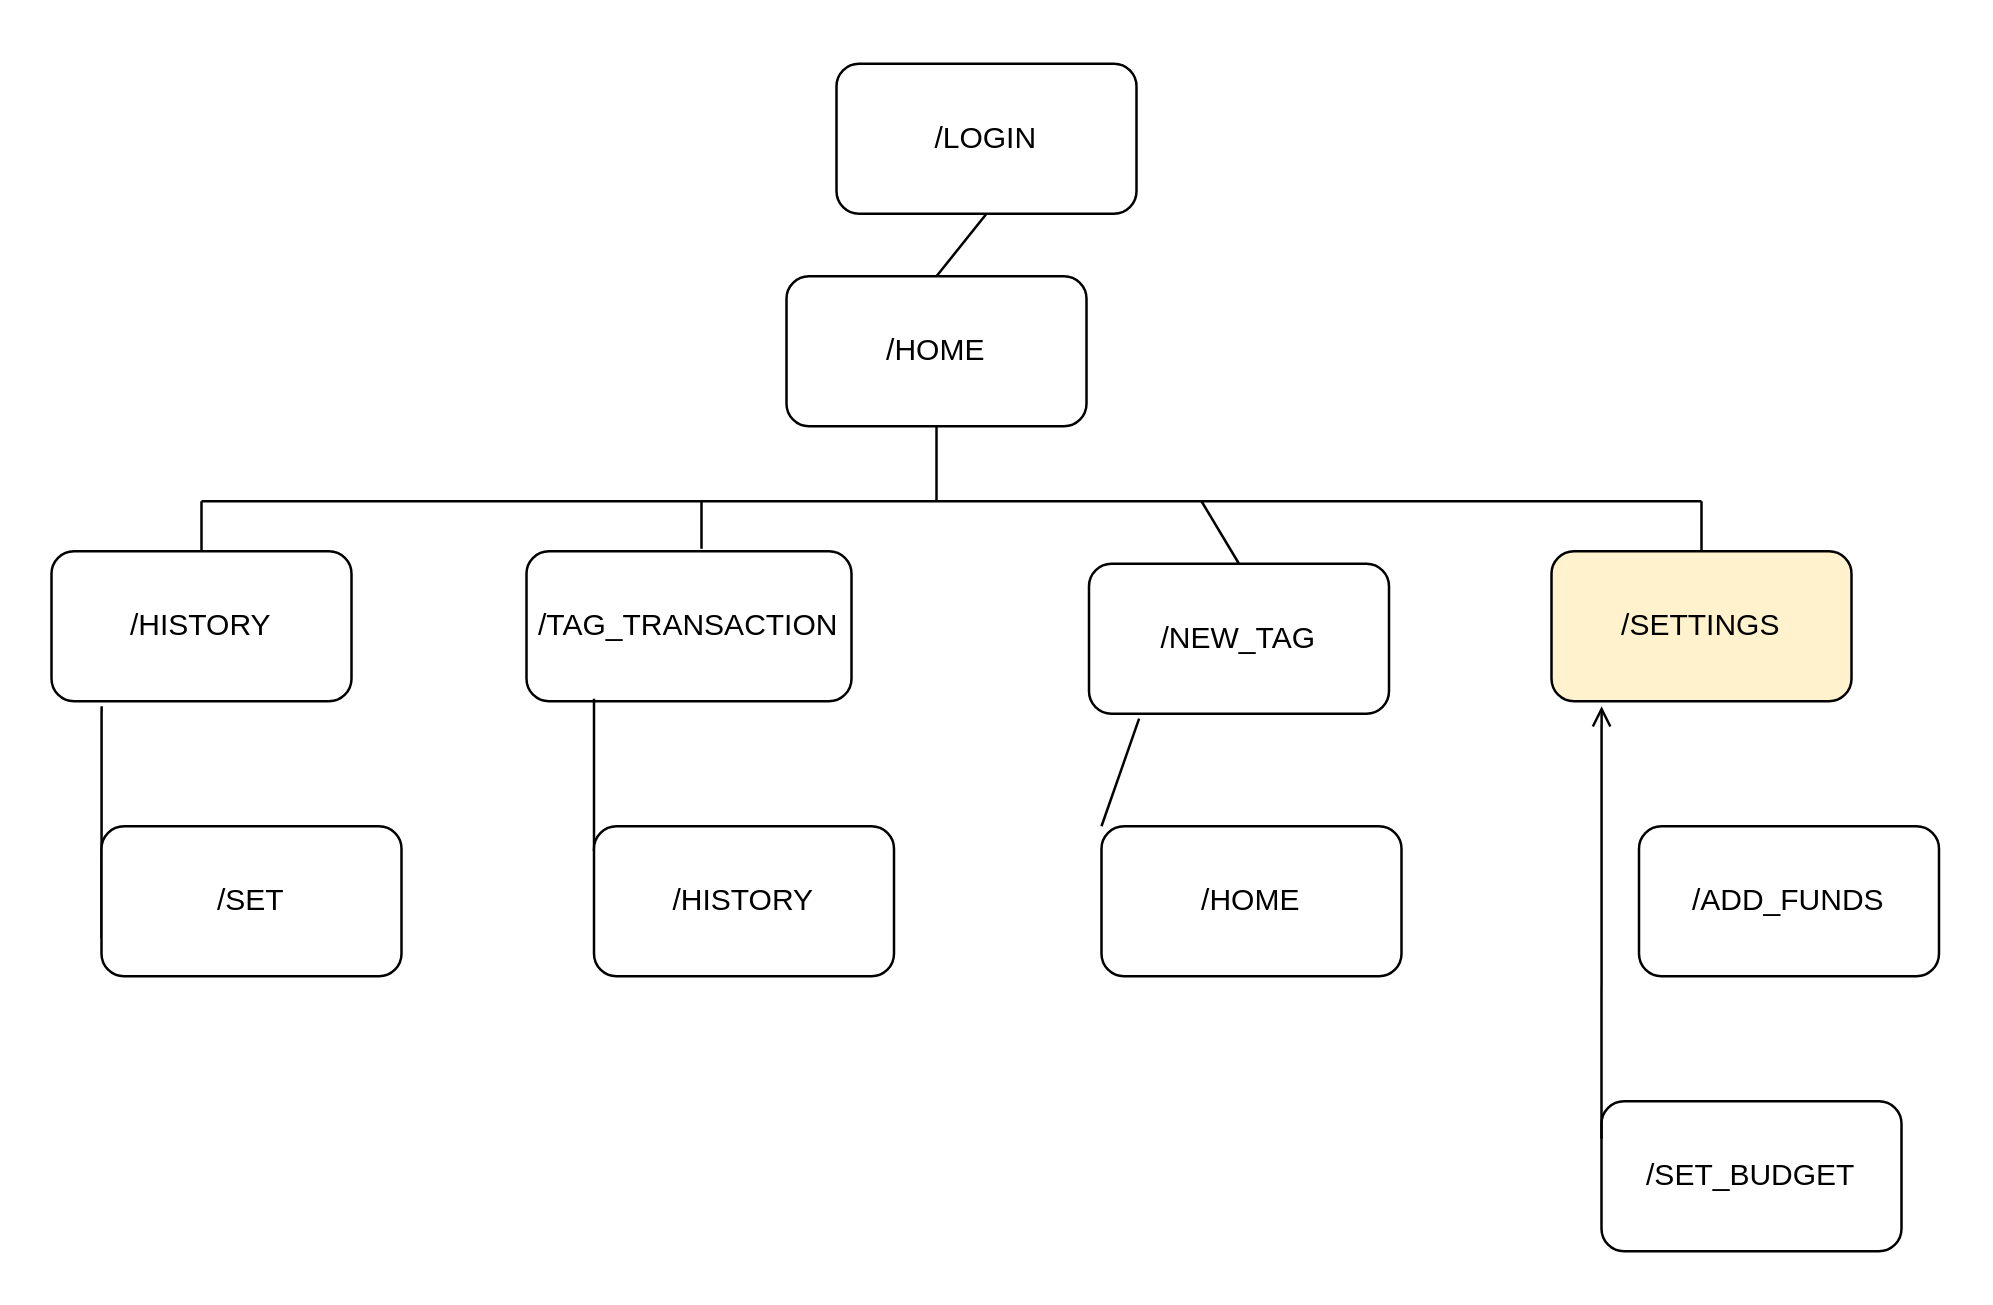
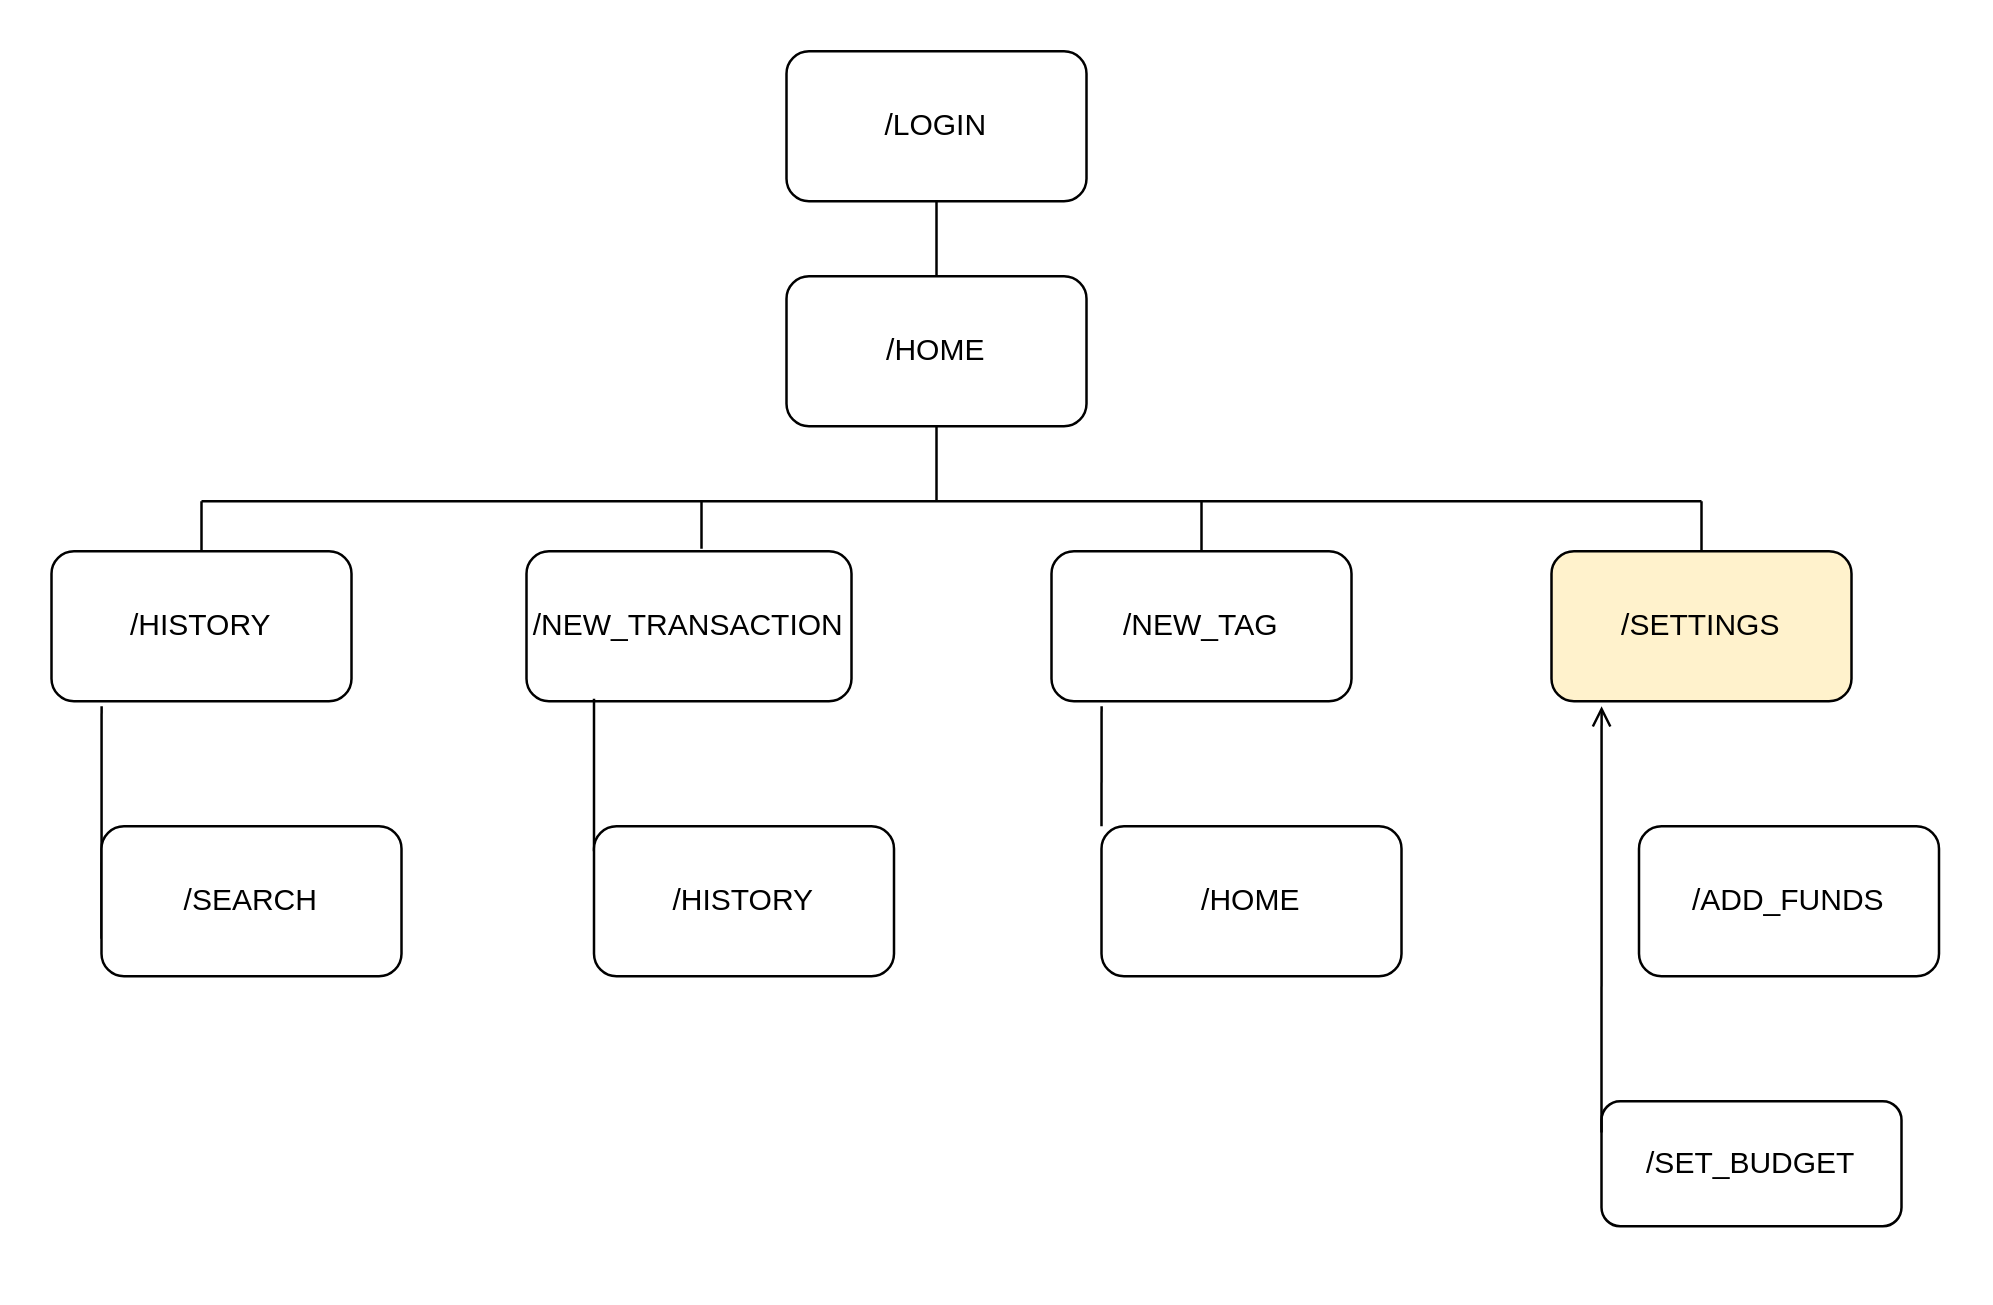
  <mxCell id="0" />
  <mxCell id="1" parent="0" />
- <mxCell id="2" value="/LOGIN" style="rounded=1;whiteSpace=wrap;html=1;" vertex="1" parent="1"><mxGeometry x="334" y="25" width="120" height="60" as="geometry" /></mxCell>
+ <mxCell id="2" value="/LOGIN" style="rounded=1;whiteSpace=wrap;html=1;" vertex="1" parent="1"><mxGeometry x="314" y="20" width="120" height="60" as="geometry" /></mxCell>
  <mxCell id="3" value="/HOME" style="rounded=1;whiteSpace=wrap;html=1;" vertex="1" parent="1"><mxGeometry x="314" y="110" width="120" height="60" as="geometry" /></mxCell>
  <mxCell id="4" value="/HISTORY" style="rounded=1;whiteSpace=wrap;html=1;" vertex="1" parent="1"><mxGeometry x="20" y="220" width="120" height="60" as="geometry" /></mxCell>
- <mxCell id="5" value="/TAG_TRANSACTION" style="rounded=1;whiteSpace=wrap;html=1;" vertex="1" parent="1"><mxGeometry x="210" y="220" width="130" height="60" as="geometry" /></mxCell>
- <mxCell id="6" value="/NEW_TAG" style="rounded=1;whiteSpace=wrap;html=1;" vertex="1" parent="1"><mxGeometry x="435" y="225" width="120" height="60" as="geometry" /></mxCell>
+ <mxCell id="5" value="/NEW_TRANSACTION" style="rounded=1;whiteSpace=wrap;html=1;" vertex="1" parent="1"><mxGeometry x="210" y="220" width="130" height="60" as="geometry" /></mxCell>
+ <mxCell id="6" value="/NEW_TAG" style="rounded=1;whiteSpace=wrap;html=1;" vertex="1" parent="1"><mxGeometry x="420" y="220" width="120" height="60" as="geometry" /></mxCell>
  <mxCell id="7" value="/SETTINGS" style="rounded=1;whiteSpace=wrap;html=1;fillColor=#fff2cc;" vertex="1" parent="1"><mxGeometry x="620" y="220" width="120" height="60" as="geometry" /></mxCell>
  <mxCell id="8" value="" style="endArrow=none;html=1;entryX=0.5;entryY=1;entryDx=0;entryDy=0;exitX=0.5;exitY=0;exitDx=0;exitDy=0;" edge="1" parent="1" source="3" target="2"><mxGeometry width="50" height="50" relative="1" as="geometry"><mxPoint x="350" y="290" as="sourcePoint" /><mxPoint x="400" y="240" as="targetPoint" /></mxGeometry></mxCell>
  <mxCell id="9" value="" style="endArrow=none;html=1;" edge="1" parent="1"><mxGeometry width="50" height="50" relative="1" as="geometry"><mxPoint x="680" y="200" as="sourcePoint" /><mxPoint x="80" y="200" as="targetPoint" /></mxGeometry></mxCell>
  <mxCell id="10" value="" style="endArrow=none;html=1;entryX=0.5;entryY=1;entryDx=0;entryDy=0;" edge="1" parent="1" target="3"><mxGeometry width="50" height="50" relative="1" as="geometry"><mxPoint x="374" y="200" as="sourcePoint" /><mxPoint x="400" y="240" as="targetPoint" /></mxGeometry></mxCell>
  <mxCell id="11" value="" style="endArrow=none;html=1;entryX=0.5;entryY=0;entryDx=0;entryDy=0;" edge="1" parent="1" target="4"><mxGeometry width="50" height="50" relative="1" as="geometry"><mxPoint x="80" y="200" as="sourcePoint" /><mxPoint x="400" y="240" as="targetPoint" /></mxGeometry></mxCell>
  <mxCell id="12" value="" style="endArrow=none;html=1;" edge="1" parent="1"><mxGeometry width="50" height="50" relative="1" as="geometry"><mxPoint x="280" y="219" as="sourcePoint" /><mxPoint x="280" y="200" as="targetPoint" /></mxGeometry></mxCell>
  <mxCell id="13" value="" style="endArrow=none;html=1;exitX=0.5;exitY=0;exitDx=0;exitDy=0;" edge="1" parent="1" source="7"><mxGeometry width="50" height="50" relative="1" as="geometry"><mxPoint x="680" y="210" as="sourcePoint" /><mxPoint x="680" y="200" as="targetPoint" /></mxGeometry></mxCell>
  <mxCell id="14" value="" style="endArrow=none;html=1;exitX=0.5;exitY=0;exitDx=0;exitDy=0;" edge="1" parent="1" source="6"><mxGeometry width="50" height="50" relative="1" as="geometry"><mxPoint x="350" y="290" as="sourcePoint" /><mxPoint x="480" y="200" as="targetPoint" /></mxGeometry></mxCell>
  <mxCell id="15" value="" style="endArrow=none;html=1;exitX=0.167;exitY=1.033;exitDx=0;exitDy=0;exitPerimeter=0;entryX=0;entryY=0.75;entryDx=0;entryDy=0;" edge="1" parent="1" source="4" target="16"><mxGeometry width="50" height="50" relative="1" as="geometry"><mxPoint x="350" y="290" as="sourcePoint" /><mxPoint x="40" y="490" as="targetPoint" /></mxGeometry></mxCell>
- <mxCell id="16" value="/SET" style="rounded=1;whiteSpace=wrap;html=1;" vertex="1" parent="1"><mxGeometry x="40" y="330" width="120" height="60" as="geometry" /></mxCell>
+ <mxCell id="16" value="/SEARCH" style="rounded=1;whiteSpace=wrap;html=1;" vertex="1" parent="1"><mxGeometry x="40" y="330" width="120" height="60" as="geometry" /></mxCell>
  <mxCell id="17" value="" style="endArrow=none;html=1;" edge="1" parent="1"><mxGeometry width="50" height="50" relative="1" as="geometry"><mxPoint x="237" y="279" as="sourcePoint" /><mxPoint x="237" y="340" as="targetPoint" /></mxGeometry></mxCell>
  <mxCell id="18" value="/HISTORY" style="rounded=1;whiteSpace=wrap;html=1;" vertex="1" parent="1"><mxGeometry x="237" y="330" width="120" height="60" as="geometry" /></mxCell>
  <mxCell id="19" value="/HOME" style="rounded=1;whiteSpace=wrap;html=1;" vertex="1" parent="1"><mxGeometry x="440" y="330" width="120" height="60" as="geometry" /></mxCell>
  <mxCell id="20" value="" style="endArrow=none;html=1;entryX=0.167;entryY=1.033;entryDx=0;entryDy=0;entryPerimeter=0;exitX=0;exitY=0;exitDx=0;exitDy=0;" edge="1" parent="1" source="19" target="6"><mxGeometry width="50" height="50" relative="1" as="geometry"><mxPoint x="360" y="290" as="sourcePoint" /><mxPoint x="410" y="240" as="targetPoint" /></mxGeometry></mxCell>
- <mxCell id="21" value="/SET_BUDGET" style="rounded=1;whiteSpace=wrap;html=1;" vertex="1" parent="1"><mxGeometry x="640" y="440" width="120" height="60" as="geometry" /></mxCell>
+ <mxCell id="21" value="/SET_BUDGET" style="rounded=1;whiteSpace=wrap;html=1;" vertex="1" parent="1"><mxGeometry x="640" y="440" width="120" height="50" as="geometry" /></mxCell>
  <mxCell id="22" value="/ADD_FUNDS" style="rounded=1;whiteSpace=wrap;html=1;" vertex="1" parent="1"><mxGeometry x="655" y="330" width="120" height="60" as="geometry" /></mxCell>
  <mxCell id="23" value="" style="endArrow=open;html=1;entryX=0.167;entryY=1.033;entryDx=0;entryDy=0;entryPerimeter=0;exitX=0;exitY=0.25;exitDx=0;exitDy=0;" edge="1" parent="1" source="21" target="7"><mxGeometry width="50" height="50" relative="1" as="geometry"><mxPoint x="360" y="290" as="sourcePoint" /><mxPoint x="410" y="240" as="targetPoint" /></mxGeometry></mxCell>
